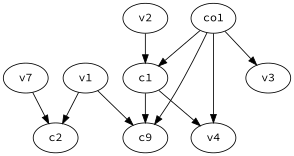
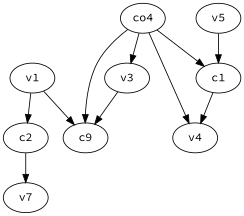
  strict digraph {
    fontname="Source Code Pro"
    node [fontname="Source Code Pro"]
    edge [fontname="Source Code Pro" weight=1]
    v1
    c2
    n3 [label=c9]
    n4 [label=v7]
    v3
    c1
    v4
-   v5 [label=v2]
-   co1
+   v5
+   co1 [label=co4]
    v1 -> c2
    v1 -> n3
-   n4 -> c2
-   c1 -> n3
+   c2 -> n4
+   v3 -> n3
    c1 -> v4
    v5 -> c1
    co1 -> n3
    co1 -> v3
    co1 -> c1
    co1 -> v4
  }
